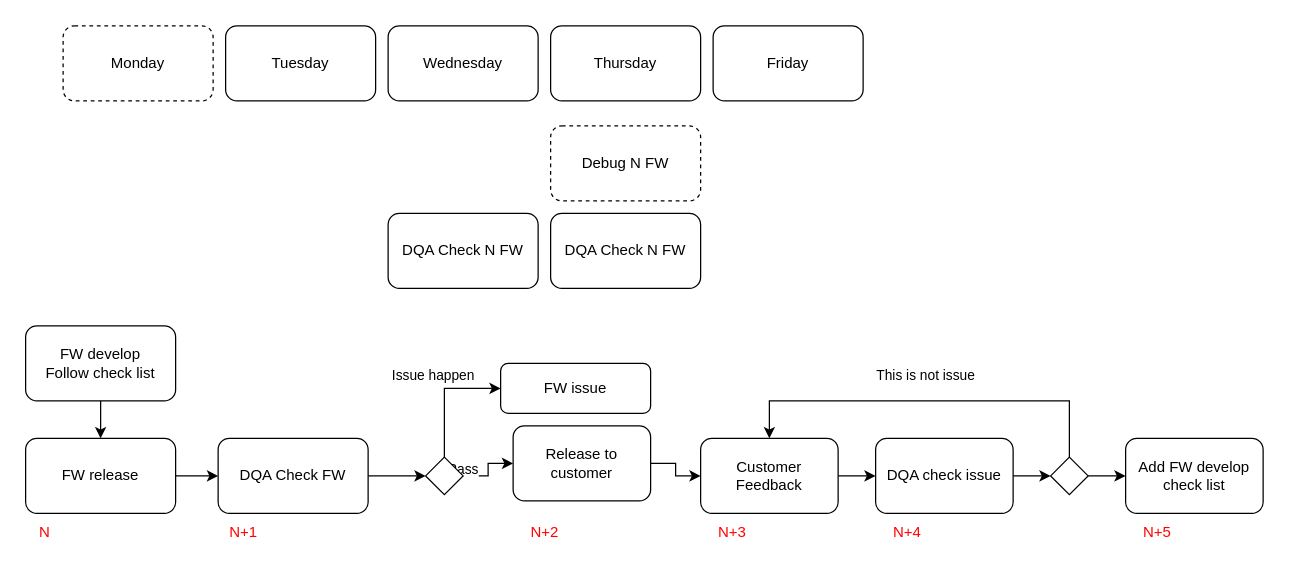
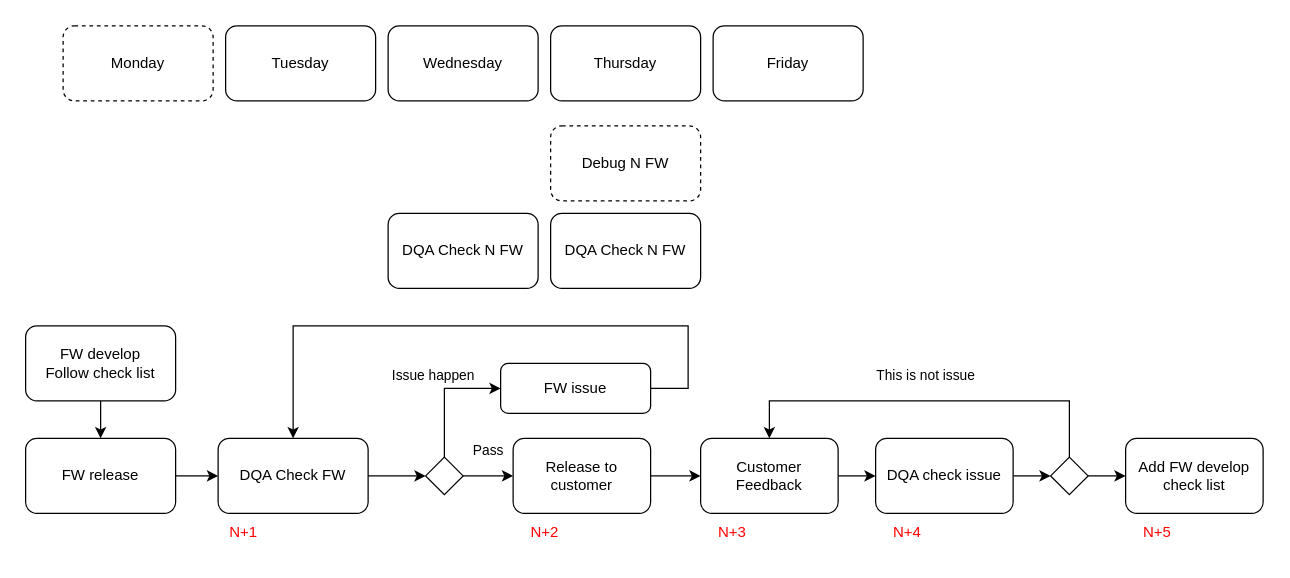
  <mxCell id="0" />
  <mxCell id="1" parent="0" />
+ <mxCell id="2" style="edgeStyle=orthogonalEdgeStyle;rounded=0;orthogonalLoop=1;jettySize=auto;html=1;entryX=0.5;entryY=0;entryDx=0;entryDy=0;" edge="1" parent="1" source="3" target="14"><mxGeometry relative="1" as="geometry"><Array as="points"><mxPoint x="550" y="310" /><mxPoint x="550" y="260" /><mxPoint x="234" y="260" /></Array></mxGeometry></mxCell>
  <mxCell id="3" value="FW issue" style="rounded=1;whiteSpace=wrap;html=1;" vertex="1" parent="1"><mxGeometry x="400" y="290" width="120" height="40" as="geometry" /></mxCell>
  <mxCell id="4" value="DQA Check N FW" style="rounded=1;whiteSpace=wrap;html=1;" vertex="1" parent="1"><mxGeometry x="310" y="170" width="120" height="60" as="geometry" /></mxCell>
  <mxCell id="5" value="&lt;div&gt;Monday&lt;br&gt;&lt;/div&gt;" style="rounded=1;whiteSpace=wrap;html=1;dashed=1;" vertex="1" parent="1"><mxGeometry x="50" y="20" width="120" height="60" as="geometry" /></mxCell>
  <mxCell id="6" value="Tuesday " style="rounded=1;whiteSpace=wrap;html=1;" vertex="1" parent="1"><mxGeometry x="180" y="20" width="120" height="60" as="geometry" /></mxCell>
  <mxCell id="7" value="Wednesday" style="rounded=1;whiteSpace=wrap;html=1;" vertex="1" parent="1"><mxGeometry x="310" y="20" width="120" height="60" as="geometry" /></mxCell>
  <mxCell id="8" value="Thursday " style="rounded=1;whiteSpace=wrap;html=1;" vertex="1" parent="1"><mxGeometry x="440" y="20" width="120" height="60" as="geometry" /></mxCell>
  <mxCell id="9" value="&lt;div&gt;Friday&lt;/div&gt;" style="rounded=1;whiteSpace=wrap;html=1;" vertex="1" parent="1"><mxGeometry x="570" y="20" width="120" height="60" as="geometry" /></mxCell>
  <mxCell id="10" value="Debug N FW" style="rounded=1;whiteSpace=wrap;html=1;dashed=1;" vertex="1" parent="1"><mxGeometry x="440" y="100" width="120" height="60" as="geometry" /></mxCell>
  <mxCell id="11" style="edgeStyle=orthogonalEdgeStyle;rounded=0;orthogonalLoop=1;jettySize=auto;html=1;entryX=0;entryY=0.5;entryDx=0;entryDy=0;" edge="1" parent="1" source="12" target="14"><mxGeometry relative="1" as="geometry" /></mxCell>
  <mxCell id="12" value="FW release" style="rounded=1;whiteSpace=wrap;html=1;" vertex="1" parent="1"><mxGeometry x="20" y="350" width="120" height="60" as="geometry" /></mxCell>
  <mxCell id="13" style="edgeStyle=orthogonalEdgeStyle;rounded=0;orthogonalLoop=1;jettySize=auto;html=1;entryX=0;entryY=0.5;entryDx=0;entryDy=0;" edge="1" parent="1" source="14" target="18"><mxGeometry relative="1" as="geometry" /></mxCell>
  <mxCell id="14" value="DQA Check FW" style="rounded=1;whiteSpace=wrap;html=1;" vertex="1" parent="1"><mxGeometry x="174" y="350" width="120" height="60" as="geometry" /></mxCell>
  <mxCell id="15" value="DQA Check N FW" style="rounded=1;whiteSpace=wrap;html=1;" vertex="1" parent="1"><mxGeometry x="440" y="170" width="120" height="60" as="geometry" /></mxCell>
  <mxCell id="16" value="Issue happen" style="edgeStyle=orthogonalEdgeStyle;rounded=0;orthogonalLoop=1;jettySize=auto;html=1;entryX=0;entryY=0.5;entryDx=0;entryDy=0;" edge="1" parent="1" source="18" target="3"><mxGeometry x="0.222" y="18" relative="1" as="geometry"><Array as="points"><mxPoint x="355" y="310" /></Array><mxPoint x="-15" y="8" as="offset" /></mxGeometry></mxCell>
  <mxCell id="17" value="Pass" style="edgeStyle=orthogonalEdgeStyle;rounded=0;orthogonalLoop=1;jettySize=auto;html=1;" edge="1" parent="1" source="18" target="20"><mxGeometry y="20" relative="1" as="geometry"><mxPoint as="offset" /></mxGeometry></mxCell>
  <mxCell id="18" value="" style="rhombus;whiteSpace=wrap;html=1;" vertex="1" parent="1"><mxGeometry x="340" y="365" width="30" height="30" as="geometry" /></mxCell>
  <mxCell id="19" style="edgeStyle=orthogonalEdgeStyle;rounded=0;orthogonalLoop=1;jettySize=auto;html=1;entryX=0;entryY=0.5;entryDx=0;entryDy=0;" edge="1" parent="1" source="20" target="22"><mxGeometry relative="1" as="geometry" /></mxCell>
- <mxCell id="20" value="Release to customer" style="rounded=1;whiteSpace=wrap;html=1;" vertex="1" parent="1"><mxGeometry x="410" y="340" width="110" height="60" as="geometry" /></mxCell>
+ <mxCell id="20" value="Release to customer" style="rounded=1;whiteSpace=wrap;html=1;" vertex="1" parent="1"><mxGeometry x="410" y="350" width="110" height="60" as="geometry" /></mxCell>
  <mxCell id="21" style="edgeStyle=orthogonalEdgeStyle;rounded=0;orthogonalLoop=1;jettySize=auto;html=1;entryX=0;entryY=0.5;entryDx=0;entryDy=0;" edge="1" parent="1" source="22" target="26"><mxGeometry relative="1" as="geometry" /></mxCell>
  <mxCell id="22" value="&lt;div&gt;Customer&lt;/div&gt;&lt;div&gt;Feedback&lt;br&gt;&lt;/div&gt;" style="rounded=1;whiteSpace=wrap;html=1;" vertex="1" parent="1"><mxGeometry x="560" y="350" width="110" height="60" as="geometry" /></mxCell>
  <mxCell id="23" style="edgeStyle=orthogonalEdgeStyle;rounded=0;orthogonalLoop=1;jettySize=auto;html=1;entryX=0.5;entryY=0;entryDx=0;entryDy=0;" edge="1" parent="1" source="24" target="12"><mxGeometry relative="1" as="geometry" /></mxCell>
  <mxCell id="24" value="&lt;div&gt;FW develop&lt;/div&gt;&lt;div&gt;Follow check list&lt;/div&gt;" style="rounded=1;whiteSpace=wrap;html=1;" vertex="1" parent="1"><mxGeometry x="20" y="260" width="120" height="60" as="geometry" /></mxCell>
  <mxCell id="25" style="edgeStyle=orthogonalEdgeStyle;rounded=0;orthogonalLoop=1;jettySize=auto;html=1;entryX=0;entryY=0.5;entryDx=0;entryDy=0;" edge="1" parent="1" source="26" target="29"><mxGeometry relative="1" as="geometry" /></mxCell>
  <mxCell id="26" value="DQA check issue" style="rounded=1;whiteSpace=wrap;html=1;" vertex="1" parent="1"><mxGeometry x="700" y="350" width="110" height="60" as="geometry" /></mxCell>
  <mxCell id="27" value="This is not issue" style="edgeStyle=orthogonalEdgeStyle;rounded=0;orthogonalLoop=1;jettySize=auto;html=1;entryX=0.5;entryY=0;entryDx=0;entryDy=0;" edge="1" parent="1" source="29" target="22"><mxGeometry x="0.016" y="-20" relative="1" as="geometry"><Array as="points"><mxPoint x="855" y="320" /><mxPoint x="615" y="320" /></Array><mxPoint as="offset" /></mxGeometry></mxCell>
  <mxCell id="28" style="edgeStyle=orthogonalEdgeStyle;rounded=0;orthogonalLoop=1;jettySize=auto;html=1;entryX=0;entryY=0.5;entryDx=0;entryDy=0;" edge="1" parent="1" source="29" target="30"><mxGeometry relative="1" as="geometry" /></mxCell>
  <mxCell id="29" value="" style="rhombus;whiteSpace=wrap;html=1;" vertex="1" parent="1"><mxGeometry x="840" y="365" width="30" height="30" as="geometry" /></mxCell>
  <mxCell id="30" value="&lt;div&gt;Add FW develop&lt;/div&gt;&lt;div&gt;check list&lt;br&gt;&lt;/div&gt;" style="rounded=1;whiteSpace=wrap;html=1;" vertex="1" parent="1"><mxGeometry x="900" y="350" width="110" height="60" as="geometry" /></mxCell>
- <mxCell id="31" value="&lt;font color=&quot;#FF0000&quot;&gt;N&lt;/font&gt;" style="text;html=1;align=center;verticalAlign=middle;resizable=0;points=[];autosize=1;strokeColor=none;fillColor=none;" vertex="1" parent="1"><mxGeometry x="20" y="410" width="30" height="30" as="geometry" /></mxCell>
  <mxCell id="32" value="&lt;font color=&quot;#FF0000&quot;&gt;N+1&lt;/font&gt;" style="text;html=1;align=center;verticalAlign=middle;resizable=0;points=[];autosize=1;strokeColor=none;fillColor=none;" vertex="1" parent="1"><mxGeometry x="169" y="410" width="50" height="30" as="geometry" /></mxCell>
  <mxCell id="33" value="&lt;font color=&quot;#FF0000&quot;&gt;N+2&lt;/font&gt;" style="text;html=1;align=center;verticalAlign=middle;resizable=0;points=[];autosize=1;strokeColor=none;fillColor=none;" vertex="1" parent="1"><mxGeometry x="410" y="410" width="50" height="30" as="geometry" /></mxCell>
  <mxCell id="34" value="&lt;font color=&quot;#FF0000&quot;&gt;N+3&lt;/font&gt;" style="text;html=1;align=center;verticalAlign=middle;resizable=0;points=[];autosize=1;strokeColor=none;fillColor=none;" vertex="1" parent="1"><mxGeometry x="560" y="410" width="50" height="30" as="geometry" /></mxCell>
  <mxCell id="35" value="&lt;font color=&quot;#FF0000&quot;&gt;N+4&lt;/font&gt;" style="text;html=1;align=center;verticalAlign=middle;resizable=0;points=[];autosize=1;strokeColor=none;fillColor=none;" vertex="1" parent="1"><mxGeometry x="700" y="410" width="50" height="30" as="geometry" /></mxCell>
  <mxCell id="36" value="&lt;font color=&quot;#FF0000&quot;&gt;N+5&lt;/font&gt;" style="text;html=1;align=center;verticalAlign=middle;resizable=0;points=[];autosize=1;strokeColor=none;fillColor=none;" vertex="1" parent="1"><mxGeometry x="900" y="410" width="50" height="30" as="geometry" /></mxCell>
